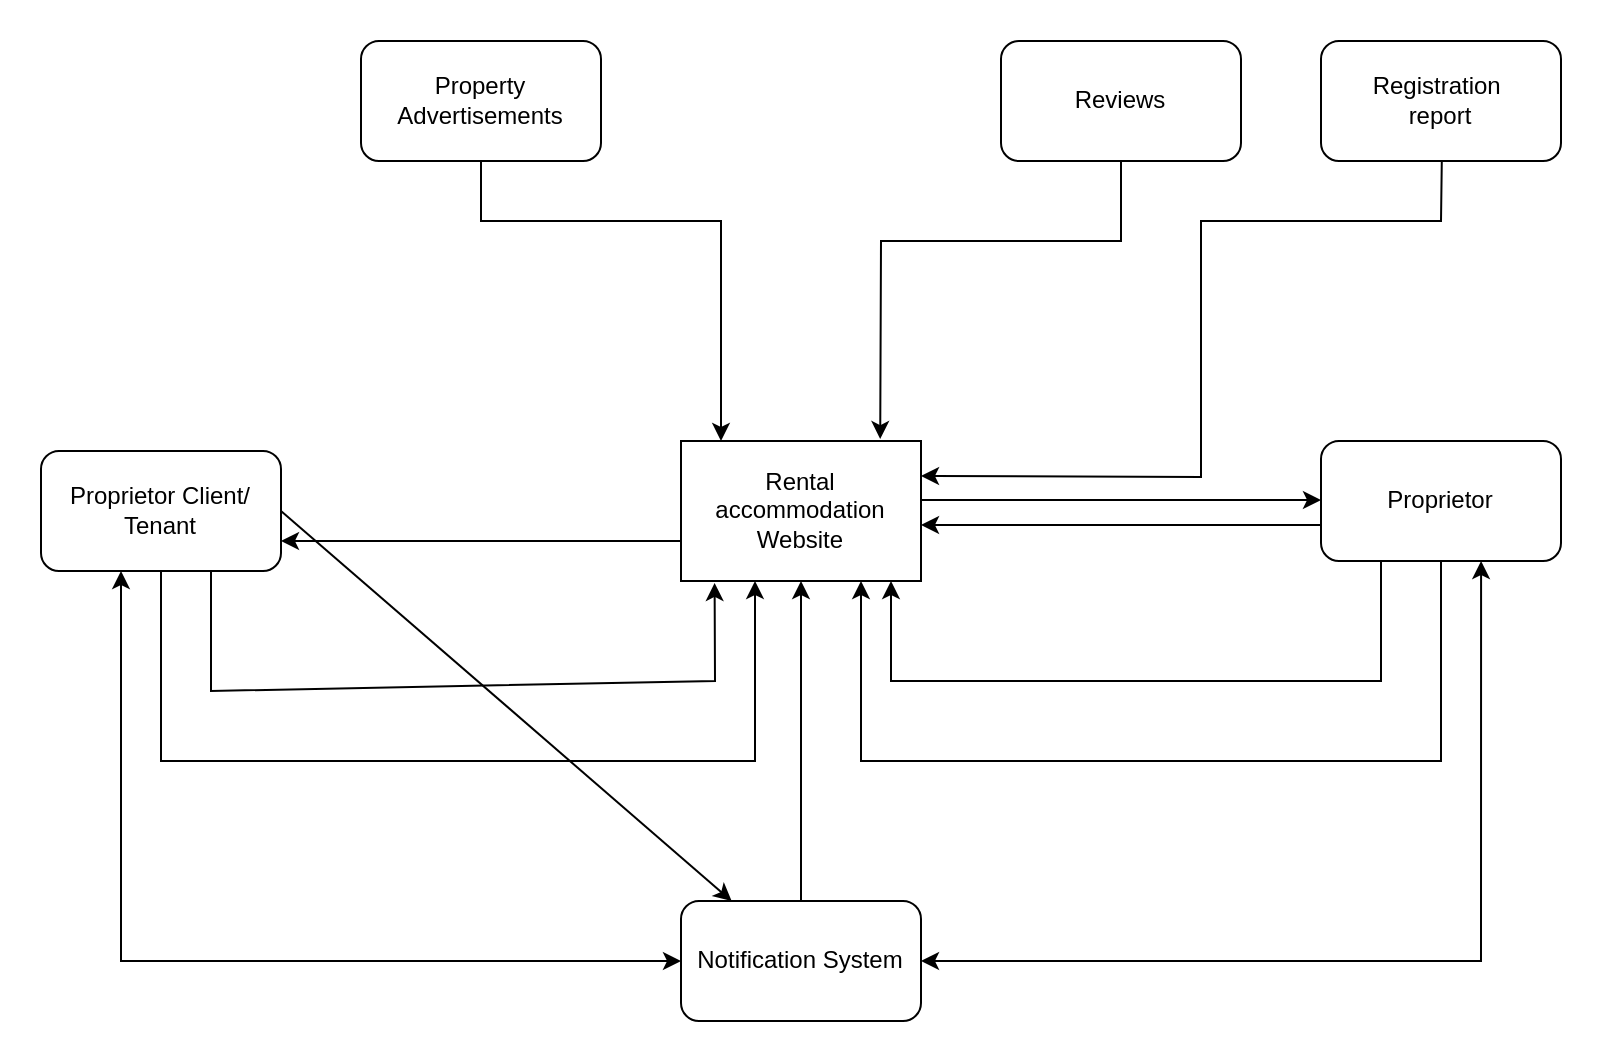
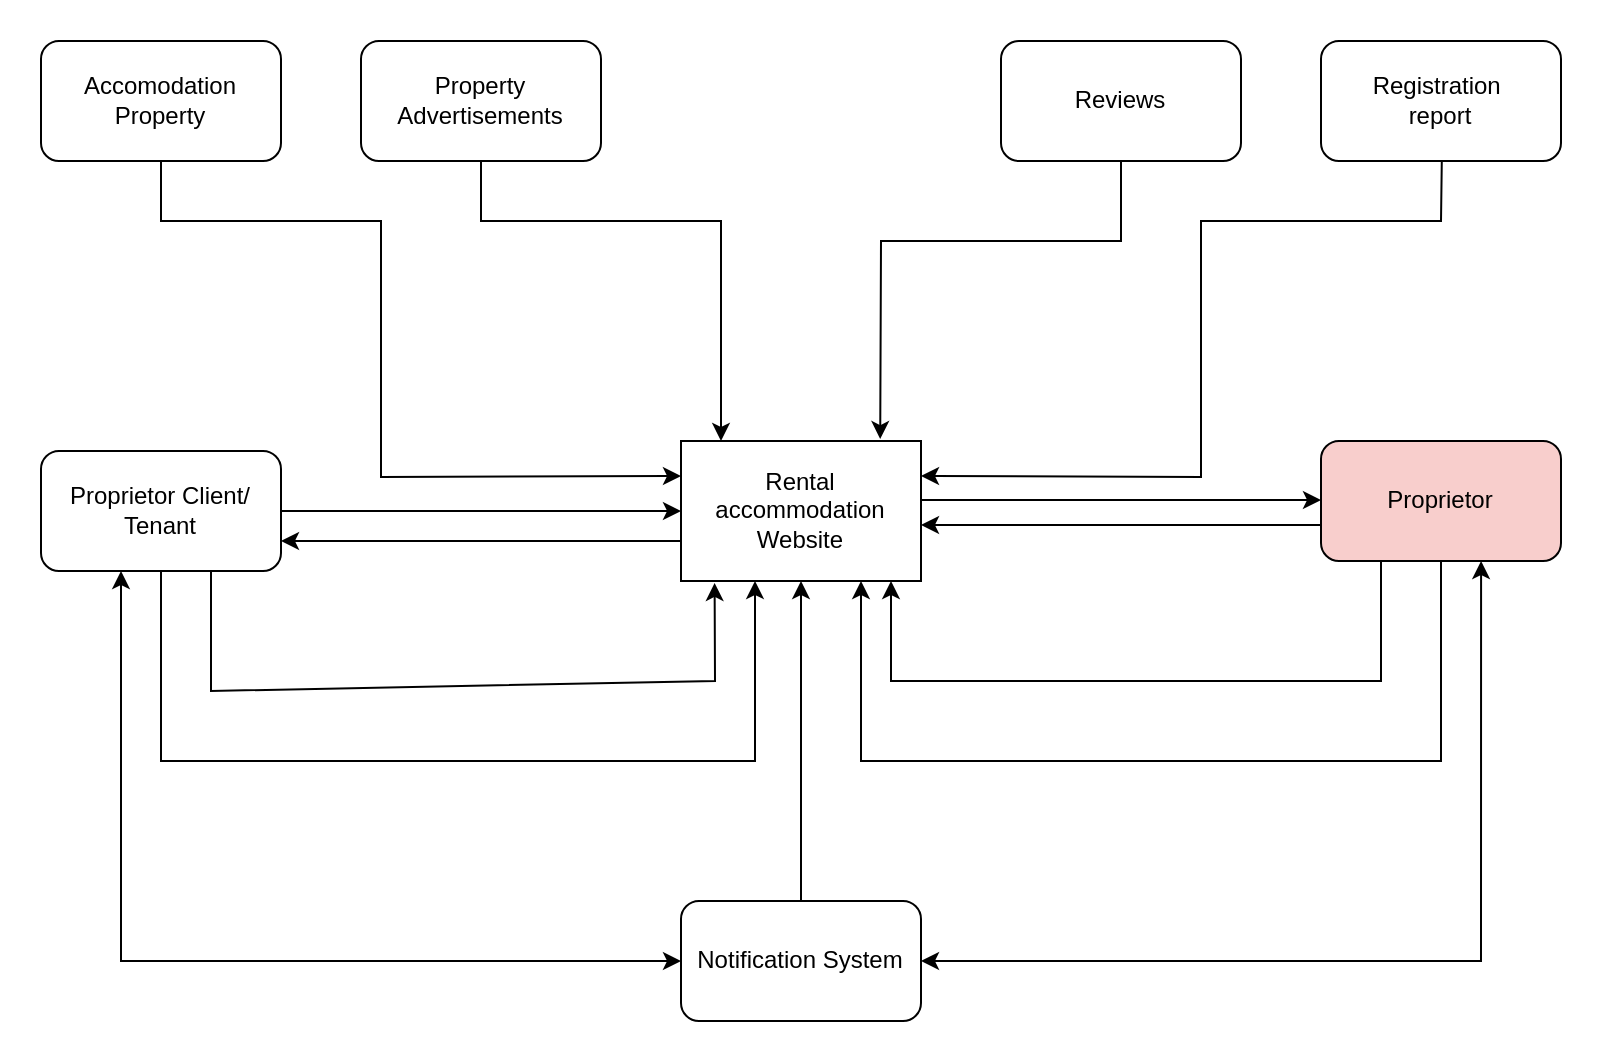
  <mxCell id="0" />
  <mxCell id="1" parent="0" />
  <mxCell id="2" value="Rental accommodation&lt;br&gt;Website&lt;br&gt;" style="rounded=0;whiteSpace=wrap;html=1;" parent="1" vertex="1"><mxGeometry x="340" y="220" width="120" height="70" as="geometry" /></mxCell>
+ <mxCell id="3" value="Accomodation Property" style="rounded=1;whiteSpace=wrap;html=1;" parent="1" vertex="1"><mxGeometry x="20" y="20" width="120" height="60" as="geometry" /></mxCell>
  <mxCell id="4" value="Property Advertisements" style="rounded=1;whiteSpace=wrap;html=1;" parent="1" vertex="1"><mxGeometry x="180" y="20" width="120" height="60" as="geometry" /></mxCell>
  <mxCell id="5" value="Reviews" style="rounded=1;whiteSpace=wrap;html=1;" parent="1" vertex="1"><mxGeometry x="500" y="20" width="120" height="60" as="geometry" /></mxCell>
  <mxCell id="6" value="Registration&amp;nbsp;&lt;br&gt;report" style="rounded=1;whiteSpace=wrap;html=1;" parent="1" vertex="1"><mxGeometry x="660" y="20" width="120" height="60" as="geometry" /></mxCell>
  <mxCell id="7" value="Proprietor Client/&lt;br&gt;Tenant" style="rounded=1;whiteSpace=wrap;html=1;" parent="1" vertex="1"><mxGeometry x="20" y="225" width="120" height="60" as="geometry" /></mxCell>
- <mxCell id="8" value="Proprietor" style="rounded=1;whiteSpace=wrap;html=1;" parent="1" vertex="1"><mxGeometry x="660" y="220" width="120" height="60" as="geometry" /></mxCell>
+ <mxCell id="8" value="Proprietor" style="rounded=1;whiteSpace=wrap;html=1;fillColor=#f8cecc;" parent="1" vertex="1"><mxGeometry x="660" y="220" width="120" height="60" as="geometry" /></mxCell>
  <mxCell id="9" value="Notification System" style="rounded=1;whiteSpace=wrap;html=1;" parent="1" vertex="1"><mxGeometry x="340" y="450" width="120" height="60" as="geometry" /></mxCell>
+ <mxCell id="10" value="" style="endArrow=classic;html=1;rounded=0;entryX=0;entryY=0.25;entryDx=0;entryDy=0;exitX=0.5;exitY=1;exitDx=0;exitDy=0;" parent="1" source="3" target="2" edge="1"><mxGeometry width="50" height="50" relative="1" as="geometry"><mxPoint x="120" y="80" as="sourcePoint" /><mxPoint x="190" y="230" as="targetPoint" /><Array as="points"><mxPoint x="80" y="110" /><mxPoint x="190" y="110" /><mxPoint x="190" y="170" /><mxPoint x="190" y="238" /></Array></mxGeometry></mxCell>
  <mxCell id="11" value="" style="endArrow=classic;html=1;rounded=0;" parent="1" edge="1"><mxGeometry width="50" height="50" relative="1" as="geometry"><mxPoint x="240" y="80" as="sourcePoint" /><mxPoint x="360" y="220" as="targetPoint" /><Array as="points"><mxPoint x="240" y="110" /><mxPoint x="270" y="110" /><mxPoint x="360" y="110" /></Array></mxGeometry></mxCell>
  <mxCell id="12" value="" style="endArrow=classic;html=1;rounded=0;entryX=0.83;entryY=-0.014;entryDx=0;entryDy=0;entryPerimeter=0;" parent="1" target="2" edge="1"><mxGeometry width="50" height="50" relative="1" as="geometry"><mxPoint x="560" y="80" as="sourcePoint" /><mxPoint x="560" y="230" as="targetPoint" /><Array as="points"><mxPoint x="560" y="120" /><mxPoint x="440" y="120" /></Array></mxGeometry></mxCell>
  <mxCell id="13" value="" style="endArrow=classic;html=1;rounded=0;entryX=1;entryY=0.25;entryDx=0;entryDy=0;" parent="1" target="2" edge="1"><mxGeometry width="50" height="50" relative="1" as="geometry"><mxPoint x="720.4" y="80" as="sourcePoint" /><mxPoint x="600" y="240" as="targetPoint" /><Array as="points"><mxPoint x="720" y="110" /><mxPoint x="600" y="110" /><mxPoint x="600" y="238" /></Array></mxGeometry></mxCell>
- <mxCell id="14" value="" style="endArrow=classic;html=1;rounded=0;elbow=vertical;exitX=1;exitY=0.5;exitDx=0;exitDy=0;" parent="1" source="7" target="9" edge="1"><mxGeometry width="50" height="50" relative="1" as="geometry"><mxPoint x="290" y="300" as="sourcePoint" /><mxPoint x="320" y="260" as="targetPoint" /></mxGeometry></mxCell>
+ <mxCell id="14" value="" style="endArrow=classic;html=1;rounded=0;elbow=vertical;exitX=1;exitY=0.5;exitDx=0;exitDy=0;entryX=0;entryY=0.5;entryDx=0;entryDy=0;" parent="1" source="7" target="2" edge="1"><mxGeometry width="50" height="50" relative="1" as="geometry"><mxPoint x="290" y="300" as="sourcePoint" /><mxPoint x="320" y="260" as="targetPoint" /></mxGeometry></mxCell>
  <mxCell id="15" value="" style="endArrow=classic;html=1;rounded=0;elbow=vertical;entryX=1;entryY=0.75;entryDx=0;entryDy=0;" parent="1" target="7" edge="1"><mxGeometry width="50" height="50" relative="1" as="geometry"><mxPoint x="340" y="270" as="sourcePoint" /><mxPoint x="340" y="340" as="targetPoint" /></mxGeometry></mxCell>
  <mxCell id="16" value="" style="endArrow=classic;html=1;rounded=0;elbow=vertical;exitX=1;exitY=0.5;exitDx=0;exitDy=0;entryX=0;entryY=0.5;entryDx=0;entryDy=0;" parent="1" edge="1"><mxGeometry width="50" height="50" relative="1" as="geometry"><mxPoint x="460" y="249.5" as="sourcePoint" /><mxPoint x="660" y="249.5" as="targetPoint" /></mxGeometry></mxCell>
  <mxCell id="17" value="" style="endArrow=classic;html=1;rounded=0;elbow=vertical;entryX=1;entryY=0.75;entryDx=0;entryDy=0;" parent="1" edge="1"><mxGeometry width="50" height="50" relative="1" as="geometry"><mxPoint x="660" y="262" as="sourcePoint" /><mxPoint x="460" y="262" as="targetPoint" /></mxGeometry></mxCell>
  <mxCell id="18" value="" style="endArrow=classic;html=1;rounded=0;exitX=0.5;exitY=0;exitDx=0;exitDy=0;entryX=0.5;entryY=1;entryDx=0;entryDy=0;" parent="1" source="9" target="2" edge="1"><mxGeometry width="50" height="50" relative="1" as="geometry"><mxPoint x="410" y="90" as="sourcePoint" /><mxPoint x="410" y="230" as="targetPoint" /><Array as="points" /></mxGeometry></mxCell>
  <mxCell id="19" value="" style="endArrow=classic;html=1;rounded=0;elbow=vertical;exitX=0.5;exitY=1;exitDx=0;exitDy=0;" parent="1" source="7" edge="1"><mxGeometry width="50" height="50" relative="1" as="geometry"><mxPoint x="90" y="290" as="sourcePoint" /><mxPoint x="377" y="290" as="targetPoint" /><Array as="points"><mxPoint x="80" y="380" /><mxPoint x="377" y="380" /></Array></mxGeometry></mxCell>
  <mxCell id="20" value="" style="endArrow=classic;startArrow=classic;html=1;rounded=0;elbow=vertical;exitX=0;exitY=0.5;exitDx=0;exitDy=0;" parent="1" source="9" edge="1"><mxGeometry width="50" height="50" relative="1" as="geometry"><mxPoint x="330" y="480" as="sourcePoint" /><mxPoint x="60" y="285" as="targetPoint" /><Array as="points"><mxPoint x="60" y="480" /></Array></mxGeometry></mxCell>
  <mxCell id="21" value="" style="endArrow=classic;startArrow=classic;html=1;rounded=0;elbow=vertical;entryX=0.667;entryY=1;entryDx=0;entryDy=0;entryPerimeter=0;exitX=1;exitY=0.5;exitDx=0;exitDy=0;" parent="1" source="9" target="8" edge="1"><mxGeometry width="50" height="50" relative="1" as="geometry"><mxPoint x="740" y="510" as="sourcePoint" /><mxPoint x="540" y="300" as="targetPoint" /><Array as="points"><mxPoint x="740" y="480" /></Array></mxGeometry></mxCell>
  <mxCell id="22" value="" style="endArrow=classic;html=1;rounded=0;elbow=vertical;exitX=0.5;exitY=1;exitDx=0;exitDy=0;entryX=0.75;entryY=1;entryDx=0;entryDy=0;" parent="1" source="8" target="2" edge="1"><mxGeometry width="50" height="50" relative="1" as="geometry"><mxPoint x="90" y="295" as="sourcePoint" /><mxPoint x="363" y="300" as="targetPoint" /><Array as="points"><mxPoint x="720" y="380" /><mxPoint x="430" y="380" /></Array></mxGeometry></mxCell>
  <mxCell id="23" value="" style="endArrow=classic;html=1;rounded=0;elbow=vertical;exitX=0.25;exitY=1;exitDx=0;exitDy=0;" parent="1" source="8" edge="1"><mxGeometry width="50" height="50" relative="1" as="geometry"><mxPoint x="730" y="290" as="sourcePoint" /><mxPoint x="445" y="290" as="targetPoint" /><Array as="points"><mxPoint x="690" y="340" /><mxPoint x="445" y="340" /></Array></mxGeometry></mxCell>
  <mxCell id="24" value="" style="endArrow=classic;html=1;rounded=0;elbow=vertical;exitX=0.25;exitY=1;exitDx=0;exitDy=0;entryX=0.14;entryY=1.014;entryDx=0;entryDy=0;entryPerimeter=0;" parent="1" target="2" edge="1"><mxGeometry width="50" height="50" relative="1" as="geometry"><mxPoint x="105" y="285" as="sourcePoint" /><mxPoint x="-140" y="295" as="targetPoint" /><Array as="points"><mxPoint x="105" y="345" /><mxPoint x="357" y="340" /></Array></mxGeometry></mxCell>
